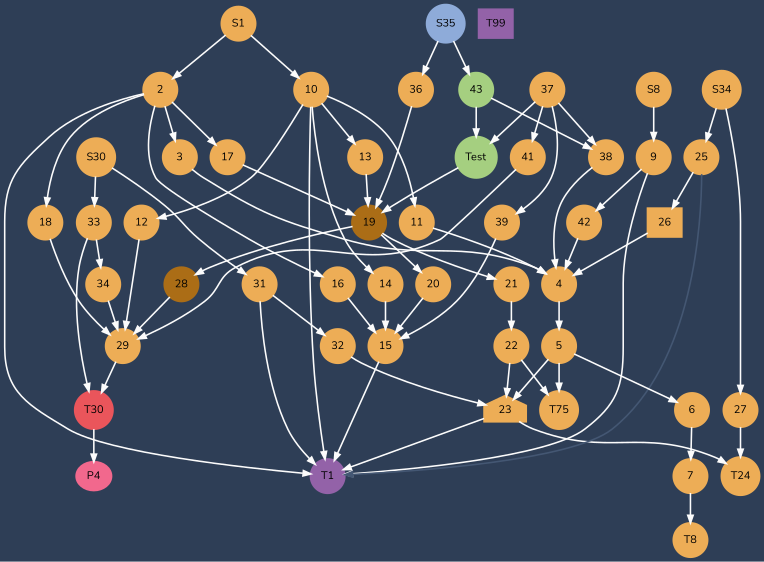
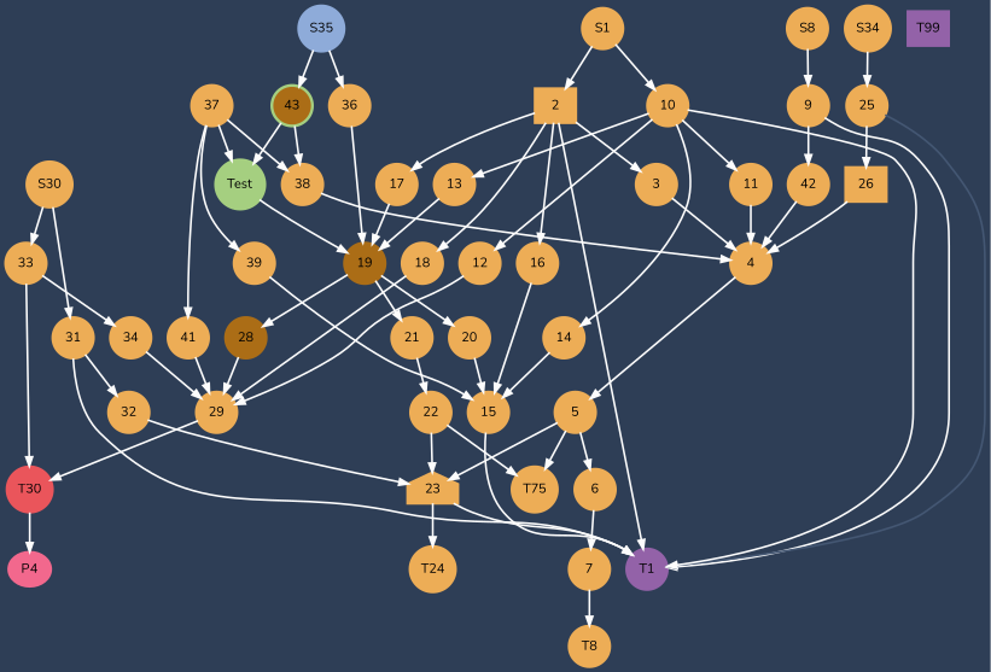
  digraph {
    bgcolor="#2e3e56"
    fontname=Nunito
    node [color="#edad56" fillcolor="#edad56" fontname=Nunito penwidth=3 shape=circle style=filled]
    edge [color="#fcfcfc" fontname=Nunito penwidth=2]
    S35 [color="#8eabd9" fillcolor="#8eabd9" width=0.6]
-   43 [color="#a5cf80" fillcolor="#a5cf80" width=0.6]
+   43 [color="#a5cf80" fillcolor="#AB6D16" width=0.6]
    36 [width=0.6]
    n4 [color="#a5cf80" fillcolor="#a5cf80" label=Test width=0.6]
    38 [width=0.6]
    19 [color="#AB6D16" fillcolor="#AB6D16" width=0.6]
    23 [shape=house width=0.6]
    T1 [color="#9362a8" fillcolor="#9362a8" width=0.6]
    T24 [width=0.6]
    T99 [color="#9362a8" fillcolor="#9362a8" shape=rectangle width=0.6]
    P4 [color="#f2688d" fillcolor="#f2688d" shape=ellipse width=0.6]
    T30 [color="#ea555b" fillcolor="#ea555b" width=0.6]
    4 [width=0.6]
    28 [color="#AB6D16" fillcolor="#AB6D16" width=0.6]
    21 [width=0.6]
    20 [width=0.6]
    29 [width=0.6]
    22 [width=0.6]
    15 [width=0.6]
    S8 [width=0.6]
    9 [width=0.6]
    42 [width=0.6]
    n23 [label=S34 width=0.6]
    25 [width=0.6]
-   27 [width=0.6]
    26 [shape=box width=0.6]
    S1 [width=0.6]
-   2 [width=0.6]
+   2 [shape=box width=0.6]
    10 [width=0.6]
    3 [width=0.6]
    16 [width=0.6]
    17 [width=0.6]
    18 [width=0.6]
    11 [width=0.6]
    14 [width=0.6]
    13 [width=0.6]
    12 [width=0.6]
    S30 [width=0.6]
    31 [width=0.6]
    33 [width=0.6]
    32 [width=0.6]
    34 [width=0.6]
    5 [width=0.6]
    6 [width=0.6]
    n45 [label=T75 width=0.6]
    37 [width=0.6]
    39 [width=0.6]
    41 [width=0.6]
    7 [width=0.6]
    T8 [width=0.6]
    S35 -> 43
    S35 -> 36
    43 -> n4
    43 -> 38
    36 -> 19
    n4 -> 19
    38 -> 4
    19 -> 28
    19 -> 21
    19 -> 20
    23 -> T1
    23 -> T24
    T30 -> P4
    4 -> 5
    28 -> 29
    21 -> 22
    20 -> 15
    29 -> T30
    22 -> 23
    22 -> n45
    15 -> T1
    S8 -> 9
    9 -> T1
    9 -> 42
    42 -> 4
    n23 -> 25
-   n23 -> 27
    25 -> T1 [color="#445773" weight=0]
    25 -> 26
-   27 -> T24
    26 -> 4
    S1 -> 2
    S1 -> 10
    2 -> T1
    2 -> 3
    2 -> 16
    2 -> 17
    2 -> 18
    10 -> T1
    10 -> 11
    10 -> 14
    10 -> 13
    10 -> 12
    3 -> 4
    16 -> 15
    17 -> 19
    18 -> 29
    11 -> 4
    14 -> 15
    13 -> 19
    12 -> 29
    S30 -> 31
    S30 -> 33
    31 -> T1
    31 -> 32
    33 -> T30
    33 -> 34
    32 -> 23
    34 -> 29
    5 -> 23
    5 -> 6
    5 -> n45
    6 -> 7
    37 -> n4
    37 -> 38
    37 -> 39
    37 -> 41
    39 -> 15
    41 -> 29
    7 -> T8
  }
